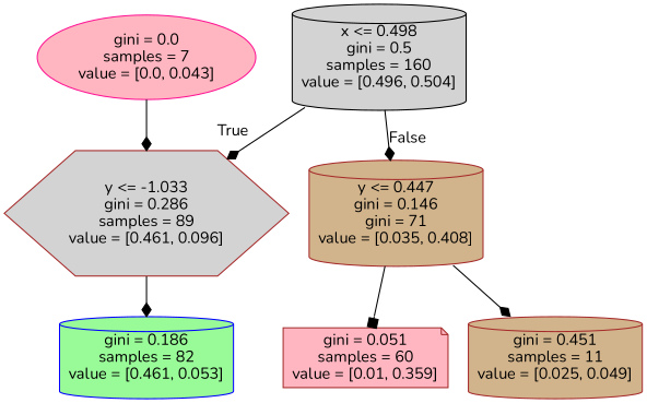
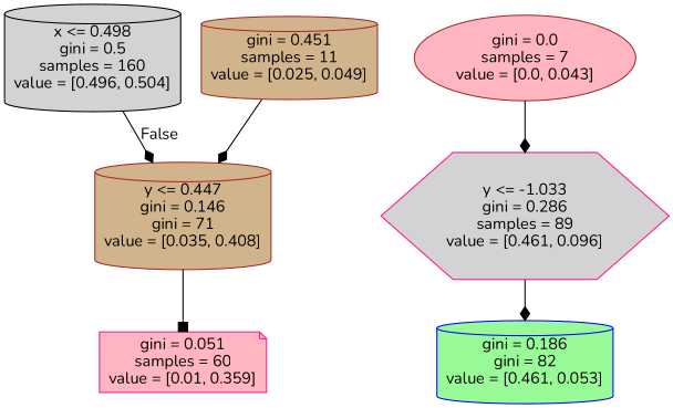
  digraph {
    fontname=Nunito
    node [color=brown fillcolor=lightgrey fontname=Nunito shape=cylinder style=filled]
    edge [arrowhead=diamond fontname=Nunito]
    n1 [color=black label="x <= 0.498\ngini = 0.5\nsamples = 160\nvalue = [0.496, 0.504]"]
-   n2 [label="y <= -1.033\ngini = 0.286\nsamples = 89\nvalue = [0.461, 0.096]" shape=hexagon]
+   n2 [color=deeppink label="y <= -1.033\ngini = 0.286\nsamples = 89\nvalue = [0.461, 0.096]" shape=hexagon]
    n3 [fillcolor=tan label="y <= 0.447\ngini = 0.146\ngini = 71\nvalue = [0.035, 0.408]"]
-   n4 [color=blue fillcolor=palegreen label="gini = 0.186\nsamples = 82\nvalue = [0.461, 0.053]"]
-   n5 [fillcolor=lightpink label="gini = 0.051\nsamples = 60\nvalue = [0.01, 0.359]" shape=note]
+   n4 [color=blue fillcolor=palegreen label="gini = 0.186\ngini = 82\nvalue = [0.461, 0.053]"]
+   n5 [color=deeppink fillcolor=lightpink label="gini = 0.051\nsamples = 60\nvalue = [0.01, 0.359]" shape=note]
    n6 [fillcolor=tan label="gini = 0.451\nsamples = 11\nvalue = [0.025, 0.049]"]
-   n7 [color=deeppink fillcolor=lightpink label="gini = 0.0\nsamples = 7\nvalue = [0.0, 0.043]" shape=ellipse]
-   n1 -> n2 [headlabel=True labelangle=45 labeldistance=2.5]
+   n7 [fillcolor=lightpink label="gini = 0.0\nsamples = 7\nvalue = [0.0, 0.043]" shape=ellipse]
    n1 -> n3 [headlabel=False labelangle=-45 labeldistance=2.5]
    n2 -> n4
    n3 -> n5 [arrowhead=box]
-   n3 -> n6
+   n6 -> n3
    n7 -> n2
  }
